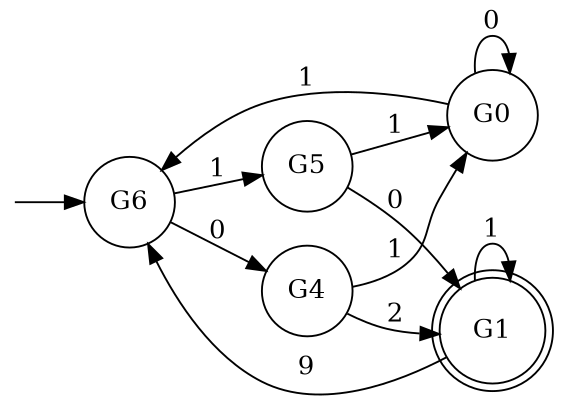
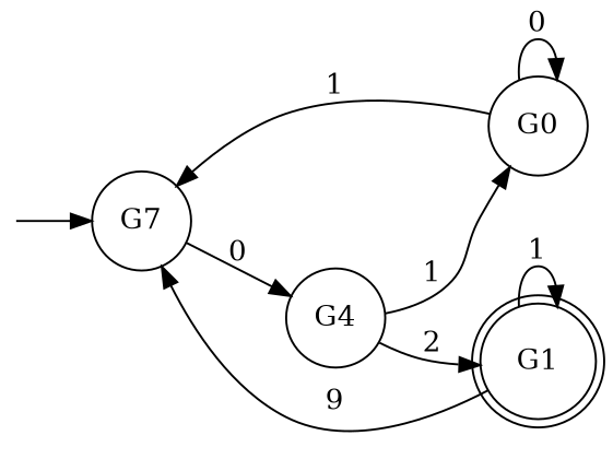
  digraph {
    rankdir=LR
    node [shape=circle]
    start [color=white shape=point]
-   n2 [label=G6]
+   n2 [label=G7]
    n3 [label=G4]
-   n4 [label=G5]
    n5 [label=G1 shape=doublecircle]
    n6 [label=G0]
    start -> n2
    n2 -> n3 [label=0]
-   n2 -> n4 [label=1]
    n3 -> n5 [label=2]
    n3 -> n6 [label=1]
-   n4 -> n5 [label=0]
-   n4 -> n6 [label=1]
    n5 -> n2 [label=9]
    n5 -> n5 [label=1]
    n6 -> n2 [label=1]
    n6 -> n6 [label=0]
  }
